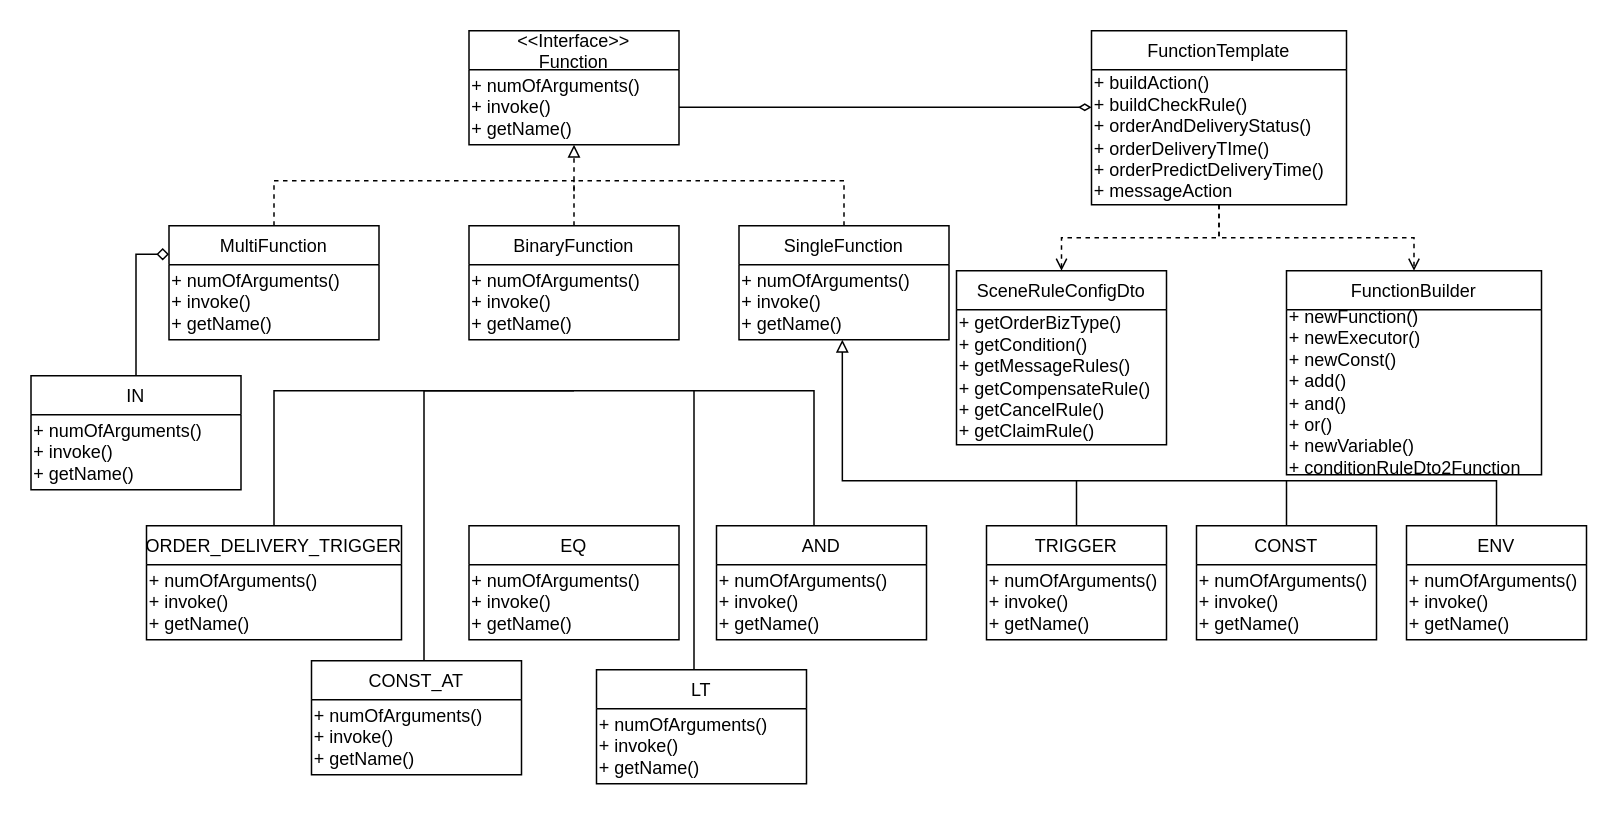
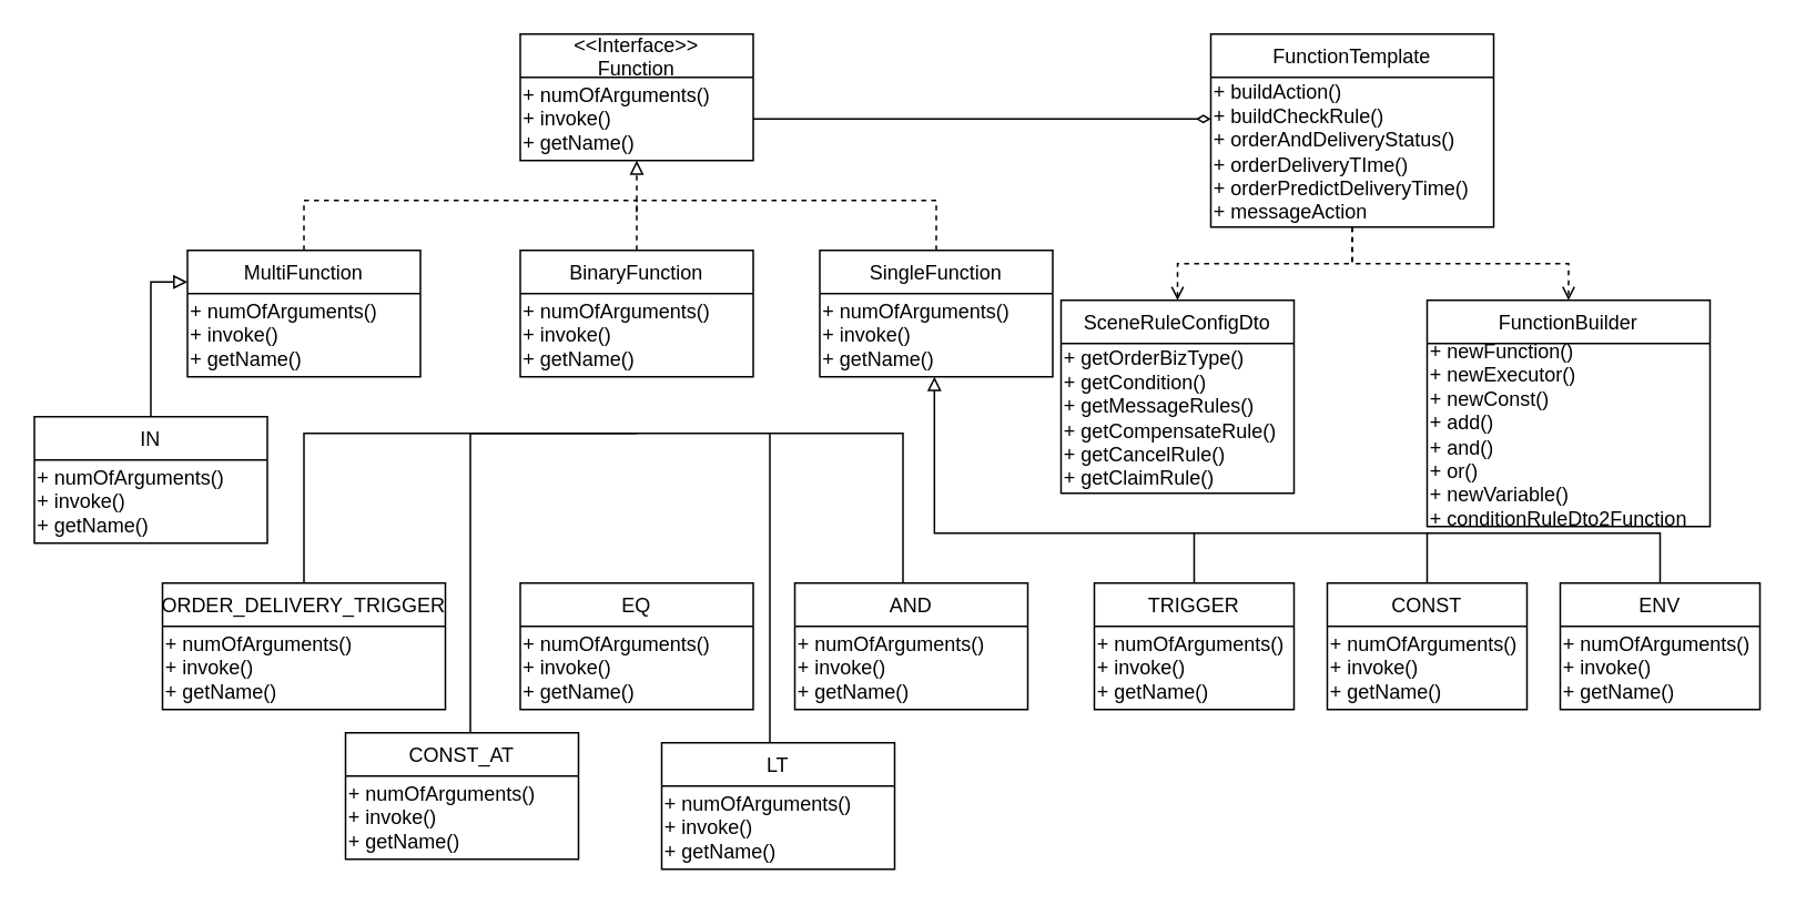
  <mxCell id="0" />
  <mxCell id="1" parent="0" />
  <mxCell id="2" value="&lt;&lt;Interface&gt;&gt;&#10;Function" style="swimlane;fontStyle=0;childLayout=stackLayout;horizontal=1;startSize=26;fillColor=none;horizontalStack=0;resizeParent=1;resizeParentMax=0;resizeLast=0;collapsible=1;marginBottom=0;" vertex="1" parent="1"><mxGeometry x="312" y="20" width="140" height="76" as="geometry" /></mxCell>
  <mxCell id="3" value="+ numOfArguments()&lt;br&gt;+ invoke()&lt;br&gt;+ getName()" style="text;html=1;align=left;verticalAlign=middle;resizable=0;points=[];autosize=1;" vertex="1" parent="2"><mxGeometry y="26" width="140" height="50" as="geometry" /></mxCell>
  <mxCell id="4" style="edgeStyle=orthogonalEdgeStyle;rounded=0;orthogonalLoop=1;jettySize=auto;html=1;endArrow=none;endFill=0;" edge="1" parent="1" source="5"><mxGeometry relative="1" as="geometry"><mxPoint x="382" y="260" as="targetPoint" /><Array as="points"><mxPoint x="542" y="260" /></Array></mxGeometry></mxCell>
  <mxCell id="5" value="AND" style="swimlane;fontStyle=0;childLayout=stackLayout;horizontal=1;startSize=26;fillColor=none;horizontalStack=0;resizeParent=1;resizeParentMax=0;resizeLast=0;collapsible=1;marginBottom=0;" vertex="1" parent="1"><mxGeometry x="477" y="350" width="140" height="76" as="geometry" /></mxCell>
  <mxCell id="6" value="+ numOfArguments()&lt;br&gt;+ invoke()&lt;br&gt;+ getName()" style="text;html=1;align=left;verticalAlign=middle;resizable=0;points=[];autosize=1;" vertex="1" parent="5"><mxGeometry y="26" width="140" height="50" as="geometry" /></mxCell>
  <mxCell id="7" style="edgeStyle=orthogonalEdgeStyle;rounded=0;orthogonalLoop=1;jettySize=auto;html=1;dashed=1;endArrow=block;endFill=0;" edge="1" parent="1" source="8" target="3"><mxGeometry relative="1" as="geometry" /></mxCell>
  <mxCell id="8" value="BinaryFunction" style="swimlane;fontStyle=0;childLayout=stackLayout;horizontal=1;startSize=26;fillColor=none;horizontalStack=0;resizeParent=1;resizeParentMax=0;resizeLast=0;collapsible=1;marginBottom=0;" vertex="1" parent="1"><mxGeometry x="312" y="150" width="140" height="76" as="geometry" /></mxCell>
  <mxCell id="9" value="+ numOfArguments()&lt;br&gt;+ invoke()&lt;br&gt;+ getName()" style="text;html=1;align=left;verticalAlign=middle;resizable=0;points=[];autosize=1;" vertex="1" parent="8"><mxGeometry y="26" width="140" height="50" as="geometry" /></mxCell>
  <mxCell id="10" style="edgeStyle=orthogonalEdgeStyle;rounded=0;orthogonalLoop=1;jettySize=auto;html=1;dashed=1;endArrow=none;endFill=0;" edge="1" parent="1"><mxGeometry relative="1" as="geometry"><mxPoint x="382" y="130" as="targetPoint" /><mxPoint x="182" y="150" as="sourcePoint" /><Array as="points"><mxPoint x="182" y="120" /><mxPoint x="382" y="120" /></Array></mxGeometry></mxCell>
  <mxCell id="11" style="edgeStyle=orthogonalEdgeStyle;rounded=0;orthogonalLoop=1;jettySize=auto;html=1;dashed=1;endArrow=none;endFill=0;" edge="1" parent="1"><mxGeometry relative="1" as="geometry"><mxPoint x="382" y="120" as="targetPoint" /><mxPoint x="562" y="150" as="sourcePoint" /><Array as="points"><mxPoint x="562" y="120" /></Array></mxGeometry></mxCell>
  <mxCell id="12" style="edgeStyle=orthogonalEdgeStyle;rounded=0;orthogonalLoop=1;jettySize=auto;html=1;endArrow=none;endFill=0;" edge="1" parent="1" source="13"><mxGeometry relative="1" as="geometry"><mxPoint x="382" y="260" as="targetPoint" /><Array as="points"><mxPoint x="182" y="260" /></Array></mxGeometry></mxCell>
  <mxCell id="13" value="ORDER_DELIVERY_TRIGGER" style="swimlane;fontStyle=0;childLayout=stackLayout;horizontal=1;startSize=26;fillColor=none;horizontalStack=0;resizeParent=1;resizeParentMax=0;resizeLast=0;collapsible=1;marginBottom=0;" vertex="1" parent="1"><mxGeometry x="97" y="350" width="170" height="76" as="geometry" /></mxCell>
  <mxCell id="14" value="+ numOfArguments()&lt;br&gt;+ invoke()&lt;br&gt;+ getName()" style="text;html=1;align=left;verticalAlign=middle;resizable=0;points=[];autosize=1;" vertex="1" parent="13"><mxGeometry y="26" width="170" height="50" as="geometry" /></mxCell>
  <mxCell id="15" value="EQ" style="swimlane;fontStyle=0;childLayout=stackLayout;horizontal=1;startSize=26;fillColor=none;horizontalStack=0;resizeParent=1;resizeParentMax=0;resizeLast=0;collapsible=1;marginBottom=0;" vertex="1" parent="1"><mxGeometry x="312" y="350" width="140" height="76" as="geometry" /></mxCell>
  <mxCell id="16" value="+ numOfArguments()&lt;br&gt;+ invoke()&lt;br&gt;+ getName()" style="text;html=1;align=left;verticalAlign=middle;resizable=0;points=[];autosize=1;" vertex="1" parent="15"><mxGeometry y="26" width="140" height="50" as="geometry" /></mxCell>
  <mxCell id="17" style="edgeStyle=orthogonalEdgeStyle;rounded=0;orthogonalLoop=1;jettySize=auto;html=1;endArrow=none;endFill=0;" edge="1" parent="1" source="18"><mxGeometry relative="1" as="geometry"><mxPoint x="462" y="260" as="targetPoint" /><Array as="points"><mxPoint x="462" y="370" /><mxPoint x="462" y="370" /></Array></mxGeometry></mxCell>
  <mxCell id="18" value="LT" style="swimlane;fontStyle=0;childLayout=stackLayout;horizontal=1;startSize=26;fillColor=none;horizontalStack=0;resizeParent=1;resizeParentMax=0;resizeLast=0;collapsible=1;marginBottom=0;" vertex="1" parent="1"><mxGeometry x="397" y="446" width="140" height="76" as="geometry" /></mxCell>
  <mxCell id="19" value="+ numOfArguments()&lt;br&gt;+ invoke()&lt;br&gt;+ getName()" style="text;html=1;align=left;verticalAlign=middle;resizable=0;points=[];autosize=1;" vertex="1" parent="18"><mxGeometry y="26" width="140" height="50" as="geometry" /></mxCell>
  <mxCell id="20" style="edgeStyle=orthogonalEdgeStyle;rounded=0;orthogonalLoop=1;jettySize=auto;html=1;endArrow=none;endFill=0;" edge="1" parent="1" source="21"><mxGeometry relative="1" as="geometry"><mxPoint x="382" y="260" as="targetPoint" /><Array as="points"><mxPoint x="282" y="260" /></Array></mxGeometry></mxCell>
  <mxCell id="21" value="CONST_AT" style="swimlane;fontStyle=0;childLayout=stackLayout;horizontal=1;startSize=26;fillColor=none;horizontalStack=0;resizeParent=1;resizeParentMax=0;resizeLast=0;collapsible=1;marginBottom=0;" vertex="1" parent="1"><mxGeometry x="207" y="440" width="140" height="76" as="geometry" /></mxCell>
  <mxCell id="22" value="+ numOfArguments()&lt;br&gt;+ invoke()&lt;br&gt;+ getName()" style="text;html=1;align=left;verticalAlign=middle;resizable=0;points=[];autosize=1;" vertex="1" parent="21"><mxGeometry y="26" width="140" height="50" as="geometry" /></mxCell>
  <mxCell id="23" value="FunctionTemplate" style="swimlane;fontStyle=0;childLayout=stackLayout;horizontal=1;startSize=26;fillColor=none;horizontalStack=0;resizeParent=1;resizeParentMax=0;resizeLast=0;collapsible=1;marginBottom=0;" vertex="1" parent="1"><mxGeometry x="727" y="20" width="170" height="116" as="geometry" /></mxCell>
  <mxCell id="24" value="+ buildAction()&lt;br&gt;+ buildCheckRule()&lt;br&gt;+ orderAndDeliveryStatus()&lt;br&gt;+ orderDeliveryTIme()&lt;br&gt;+ orderPredictDeliveryTime()&lt;br&gt;+ messageAction" style="text;html=1;align=left;verticalAlign=middle;resizable=0;points=[];autosize=1;" vertex="1" parent="23"><mxGeometry y="26" width="170" height="90" as="geometry" /></mxCell>
  <mxCell id="25" value="SceneRuleConfigDto" style="swimlane;fontStyle=0;childLayout=stackLayout;horizontal=1;startSize=26;fillColor=none;horizontalStack=0;resizeParent=1;resizeParentMax=0;resizeLast=0;collapsible=1;marginBottom=0;" vertex="1" parent="1"><mxGeometry x="637" y="180" width="140" height="116" as="geometry" /></mxCell>
  <mxCell id="26" value="+ getOrderBizType()&lt;br&gt;+ getCondition()&lt;br&gt;+ getMessageRules()&lt;br&gt;+ getCompensateRule()&lt;br&gt;+ getCancelRule()&lt;br&gt;+ getClaimRule()" style="text;html=1;align=left;verticalAlign=middle;resizable=0;points=[];autosize=1;" vertex="1" parent="25"><mxGeometry y="26" width="140" height="90" as="geometry" /></mxCell>
  <mxCell id="27" value="FunctionBuilder" style="swimlane;fontStyle=0;childLayout=stackLayout;horizontal=1;startSize=26;fillColor=none;horizontalStack=0;resizeParent=1;resizeParentMax=0;resizeLast=0;collapsible=1;marginBottom=0;" vertex="1" parent="1"><mxGeometry x="857" y="180" width="170" height="136" as="geometry" /></mxCell>
  <mxCell id="28" value="+ newFunction()&lt;br&gt;+ newExecutor()&lt;br&gt;+ newConst()&lt;br&gt;+ add()&lt;br&gt;+ and()&lt;br&gt;+ or()&lt;br&gt;+ newVariable()&lt;br&gt;+ conditionRuleDto2Function" style="text;html=1;align=left;verticalAlign=middle;resizable=0;points=[];autosize=1;" vertex="1" parent="27"><mxGeometry y="26" width="170" height="110" as="geometry" /></mxCell>
  <mxCell id="29" style="edgeStyle=orthogonalEdgeStyle;rounded=0;orthogonalLoop=1;jettySize=auto;html=1;dashed=1;endArrow=open;endFill=0;" edge="1" parent="1" source="24" target="25"><mxGeometry relative="1" as="geometry" /></mxCell>
  <mxCell id="30" style="edgeStyle=orthogonalEdgeStyle;rounded=0;orthogonalLoop=1;jettySize=auto;html=1;entryX=0.5;entryY=0;entryDx=0;entryDy=0;dashed=1;endArrow=open;endFill=0;" edge="1" parent="1" source="24" target="27"><mxGeometry relative="1" as="geometry" /></mxCell>
  <mxCell id="31" style="edgeStyle=orthogonalEdgeStyle;rounded=0;orthogonalLoop=1;jettySize=auto;html=1;endArrow=diamondThin;endFill=0;entryX=0;entryY=0.278;entryDx=0;entryDy=0;entryPerimeter=0;" edge="1" parent="1" source="3" target="24"><mxGeometry relative="1" as="geometry"><mxPoint x="777" y="71" as="targetPoint" /></mxGeometry></mxCell>
- <mxCell id="32" style="edgeStyle=orthogonalEdgeStyle;rounded=0;orthogonalLoop=1;jettySize=auto;html=1;entryX=0;entryY=0.25;entryDx=0;entryDy=0;endArrow=diamond;endFill=0;" edge="1" parent="1" source="33" target="35"><mxGeometry relative="1" as="geometry" /></mxCell>
+ <mxCell id="32" style="edgeStyle=orthogonalEdgeStyle;rounded=0;orthogonalLoop=1;jettySize=auto;html=1;entryX=0;entryY=0.25;entryDx=0;entryDy=0;endArrow=block;endFill=0;" edge="1" parent="1" source="33" target="35"><mxGeometry relative="1" as="geometry" /></mxCell>
  <mxCell id="33" value="IN" style="swimlane;fontStyle=0;childLayout=stackLayout;horizontal=1;startSize=26;fillColor=none;horizontalStack=0;resizeParent=1;resizeParentMax=0;resizeLast=0;collapsible=1;marginBottom=0;" vertex="1" parent="1"><mxGeometry x="20" y="250" width="140" height="76" as="geometry" /></mxCell>
  <mxCell id="34" value="+ numOfArguments()&lt;br&gt;+ invoke()&lt;br&gt;+ getName()" style="text;html=1;align=left;verticalAlign=middle;resizable=0;points=[];autosize=1;" vertex="1" parent="33"><mxGeometry y="26" width="140" height="50" as="geometry" /></mxCell>
  <mxCell id="35" value="MultiFunction" style="swimlane;fontStyle=0;childLayout=stackLayout;horizontal=1;startSize=26;fillColor=none;horizontalStack=0;resizeParent=1;resizeParentMax=0;resizeLast=0;collapsible=1;marginBottom=0;" vertex="1" parent="1"><mxGeometry x="112" y="150" width="140" height="76" as="geometry" /></mxCell>
  <mxCell id="36" value="+ numOfArguments()&lt;br&gt;+ invoke()&lt;br&gt;+ getName()" style="text;html=1;align=left;verticalAlign=middle;resizable=0;points=[];autosize=1;" vertex="1" parent="35"><mxGeometry y="26" width="140" height="50" as="geometry" /></mxCell>
  <mxCell id="37" value="SingleFunction" style="swimlane;fontStyle=0;childLayout=stackLayout;horizontal=1;startSize=26;fillColor=none;horizontalStack=0;resizeParent=1;resizeParentMax=0;resizeLast=0;collapsible=1;marginBottom=0;" vertex="1" parent="1"><mxGeometry x="492" y="150" width="140" height="76" as="geometry" /></mxCell>
  <mxCell id="38" value="+ numOfArguments()&lt;br&gt;+ invoke()&lt;br&gt;+ getName()" style="text;html=1;align=left;verticalAlign=middle;resizable=0;points=[];autosize=1;" vertex="1" parent="37"><mxGeometry y="26" width="140" height="50" as="geometry" /></mxCell>
  <mxCell id="39" style="edgeStyle=orthogonalEdgeStyle;rounded=0;orthogonalLoop=1;jettySize=auto;html=1;endArrow=none;endFill=0;" edge="1" parent="1" source="40"><mxGeometry relative="1" as="geometry"><mxPoint x="857" y="320" as="targetPoint" /><Array as="points"><mxPoint x="997" y="320" /></Array></mxGeometry></mxCell>
  <mxCell id="40" value="ENV" style="swimlane;fontStyle=0;childLayout=stackLayout;horizontal=1;startSize=26;fillColor=none;horizontalStack=0;resizeParent=1;resizeParentMax=0;resizeLast=0;collapsible=1;marginBottom=0;" vertex="1" parent="1"><mxGeometry x="937" y="350" width="120" height="76" as="geometry" /></mxCell>
  <mxCell id="41" value="+ numOfArguments()&lt;br&gt;+ invoke()&lt;br&gt;+ getName()" style="text;html=1;align=left;verticalAlign=middle;resizable=0;points=[];autosize=1;" vertex="1" parent="40"><mxGeometry y="26" width="120" height="50" as="geometry" /></mxCell>
  <mxCell id="42" style="edgeStyle=orthogonalEdgeStyle;rounded=0;orthogonalLoop=1;jettySize=auto;html=1;endArrow=none;endFill=0;" edge="1" parent="1" source="43"><mxGeometry relative="1" as="geometry"><mxPoint x="717" y="320" as="targetPoint" /><Array as="points"><mxPoint x="857" y="320" /><mxPoint x="717" y="320" /></Array></mxGeometry></mxCell>
  <mxCell id="43" value="CONST" style="swimlane;fontStyle=0;childLayout=stackLayout;horizontal=1;startSize=26;fillColor=none;horizontalStack=0;resizeParent=1;resizeParentMax=0;resizeLast=0;collapsible=1;marginBottom=0;" vertex="1" parent="1"><mxGeometry x="797" y="350" width="120" height="76" as="geometry" /></mxCell>
  <mxCell id="44" value="+ numOfArguments()&lt;br&gt;+ invoke()&lt;br&gt;+ getName()" style="text;html=1;align=left;verticalAlign=middle;resizable=0;points=[];autosize=1;" vertex="1" parent="43"><mxGeometry y="26" width="120" height="50" as="geometry" /></mxCell>
  <mxCell id="45" style="edgeStyle=orthogonalEdgeStyle;rounded=0;orthogonalLoop=1;jettySize=auto;html=1;entryX=0.492;entryY=1;entryDx=0;entryDy=0;entryPerimeter=0;endArrow=block;endFill=0;" edge="1" parent="1" source="46" target="38"><mxGeometry relative="1" as="geometry"><Array as="points"><mxPoint x="717" y="320" /><mxPoint x="561" y="320" /></Array></mxGeometry></mxCell>
  <mxCell id="46" value="TRIGGER" style="swimlane;fontStyle=0;childLayout=stackLayout;horizontal=1;startSize=26;fillColor=none;horizontalStack=0;resizeParent=1;resizeParentMax=0;resizeLast=0;collapsible=1;marginBottom=0;" vertex="1" parent="1"><mxGeometry x="657" y="350" width="120" height="76" as="geometry" /></mxCell>
  <mxCell id="47" value="+ numOfArguments()&lt;br&gt;+ invoke()&lt;br&gt;+ getName()" style="text;html=1;align=left;verticalAlign=middle;resizable=0;points=[];autosize=1;" vertex="1" parent="46"><mxGeometry y="26" width="120" height="50" as="geometry" /></mxCell>
